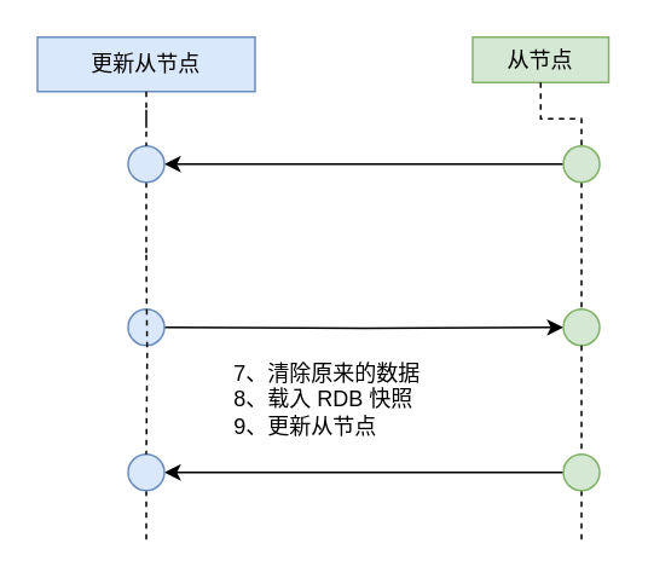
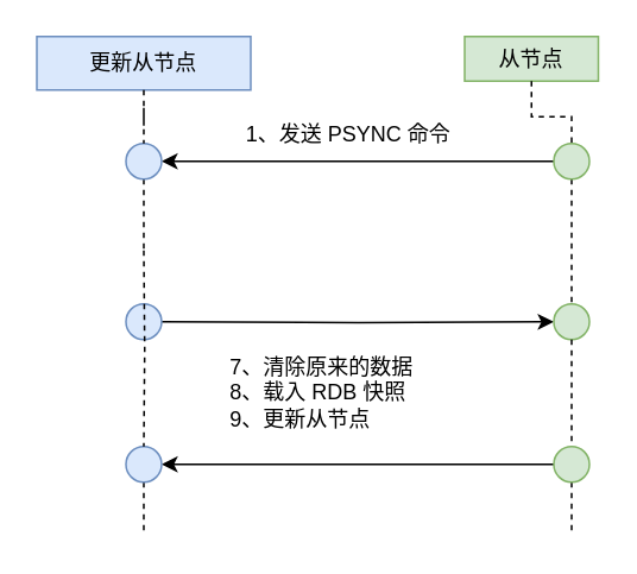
  <mxCell id="0" />
  <mxCell id="1" parent="0" />
  <mxCell id="2" style="edgeStyle=orthogonalEdgeStyle;rounded=0;orthogonalLoop=1;jettySize=auto;html=1;exitX=0.5;exitY=1;exitDx=0;exitDy=0;dashed=1;endArrow=none;endFill=0;startArrow=none;" edge="1" parent="1" source="14"><mxGeometry relative="1" as="geometry"><mxPoint x="80" y="300" as="targetPoint" /><mxPoint x="80" y="140" as="sourcePoint" /></mxGeometry></mxCell>
  <mxCell id="3" value="更新从节点" style="rounded=0;whiteSpace=wrap;html=1;fillColor=#dae8fc;strokeColor=#6c8ebf;" vertex="1" parent="1"><mxGeometry x="20" y="20" width="120" height="30" as="geometry" /></mxCell>
  <mxCell id="4" style="edgeStyle=orthogonalEdgeStyle;rounded=0;orthogonalLoop=1;jettySize=auto;html=1;exitX=0.5;exitY=1;exitDx=0;exitDy=0;endArrow=none;endFill=0;dashed=1;startArrow=none;" edge="1" parent="1" source="12"><mxGeometry relative="1" as="geometry"><mxPoint x="320" y="300" as="targetPoint" /></mxGeometry></mxCell>
  <mxCell id="5" value="从节点" style="rounded=0;whiteSpace=wrap;html=1;fillColor=#d5e8d4;strokeColor=#82b366;" vertex="1" parent="1"><mxGeometry x="260" y="20" width="75" height="25" as="geometry" /></mxCell>
  <mxCell id="6" style="edgeStyle=orthogonalEdgeStyle;rounded=0;orthogonalLoop=1;jettySize=auto;html=1;exitX=1;exitY=0.5;exitDx=0;exitDy=0;entryX=0;entryY=0.5;entryDx=0;entryDy=0;endArrow=classic;endFill=1;" edge="1" parent="1" target="8"><mxGeometry relative="1" as="geometry"><mxPoint x="90" y="180" as="sourcePoint" /></mxGeometry></mxCell>
  <mxCell id="7" value="" style="edgeStyle=orthogonalEdgeStyle;rounded=0;orthogonalLoop=1;jettySize=auto;html=1;exitX=0.5;exitY=1;exitDx=0;exitDy=0;dashed=1;endArrow=none;endFill=0;startArrow=none;" edge="1" parent="1" source="20"><mxGeometry relative="1" as="geometry"><mxPoint x="80" y="140" as="targetPoint" /><mxPoint x="80" y="90" as="sourcePoint" /></mxGeometry></mxCell>
  <mxCell id="8" value="" style="ellipse;whiteSpace=wrap;html=1;aspect=fixed;fillColor=#d5e8d4;strokeColor=#82b366;" vertex="1" parent="1"><mxGeometry x="310" y="170" width="20" height="20" as="geometry" /></mxCell>
  <mxCell id="9" value="" style="edgeStyle=orthogonalEdgeStyle;rounded=0;orthogonalLoop=1;jettySize=auto;html=1;exitX=0.5;exitY=1;exitDx=0;exitDy=0;endArrow=none;endFill=0;dashed=1;startArrow=none;" edge="1" parent="1" source="18" target="8"><mxGeometry relative="1" as="geometry"><mxPoint x="320" y="460" as="targetPoint" /><mxPoint x="320" y="90" as="sourcePoint" /></mxGeometry></mxCell>
  <mxCell id="10" value="" style="ellipse;whiteSpace=wrap;html=1;aspect=fixed;fillColor=#dae8fc;strokeColor=#6c8ebf;" vertex="1" parent="1"><mxGeometry x="70" y="170" width="20" height="20" as="geometry" /></mxCell>
  <mxCell id="11" style="edgeStyle=orthogonalEdgeStyle;rounded=0;orthogonalLoop=1;jettySize=auto;html=1;exitX=0;exitY=0.5;exitDx=0;exitDy=0;entryX=1;entryY=0.5;entryDx=0;entryDy=0;endArrow=classic;endFill=1;" edge="1" parent="1" source="12" target="14"><mxGeometry relative="1" as="geometry" /></mxCell>
  <mxCell id="12" value="" style="ellipse;whiteSpace=wrap;html=1;aspect=fixed;fillColor=#d5e8d4;strokeColor=#82b366;" vertex="1" parent="1"><mxGeometry x="310" y="250" width="20" height="20" as="geometry" /></mxCell>
  <mxCell id="13" value="" style="edgeStyle=orthogonalEdgeStyle;rounded=0;orthogonalLoop=1;jettySize=auto;html=1;exitX=0.5;exitY=1;exitDx=0;exitDy=0;endArrow=none;endFill=0;dashed=1;startArrow=none;" edge="1" parent="1" source="8" target="12"><mxGeometry relative="1" as="geometry"><mxPoint x="320" y="460" as="targetPoint" /><mxPoint x="320" y="190" as="sourcePoint" /></mxGeometry></mxCell>
  <mxCell id="14" value="" style="ellipse;whiteSpace=wrap;html=1;aspect=fixed;fillColor=#dae8fc;strokeColor=#6c8ebf;" vertex="1" parent="1"><mxGeometry x="70" y="250" width="20" height="20" as="geometry" /></mxCell>
  <mxCell id="15" value="" style="edgeStyle=orthogonalEdgeStyle;rounded=0;orthogonalLoop=1;jettySize=auto;html=1;exitX=0.5;exitY=1;exitDx=0;exitDy=0;dashed=1;endArrow=none;endFill=0;startArrow=none;" edge="1" parent="1" target="14"><mxGeometry relative="1" as="geometry"><mxPoint x="80" y="460" as="targetPoint" /><mxPoint x="80" y="140" as="sourcePoint" /></mxGeometry></mxCell>
  <mxCell id="16" value="&lt;div style=&quot;text-align: left&quot;&gt;7、清除原来的数据&lt;/div&gt;&lt;div style=&quot;text-align: left&quot;&gt;8、载入 RDB&amp;nbsp;快照&lt;/div&gt;&lt;div style=&quot;text-align: left&quot;&gt;9、更新从节点&lt;/div&gt;" style="text;html=1;strokeColor=none;fillColor=none;align=center;verticalAlign=middle;whiteSpace=wrap;rounded=0;" vertex="1" parent="1"><mxGeometry x="80" y="205" width="200" height="30" as="geometry" /></mxCell>
  <mxCell id="17" style="edgeStyle=orthogonalEdgeStyle;rounded=0;orthogonalLoop=1;jettySize=auto;html=1;exitX=0;exitY=0.5;exitDx=0;exitDy=0;entryX=1;entryY=0.5;entryDx=0;entryDy=0;endArrow=classic;endFill=1;" edge="1" parent="1" source="18" target="20"><mxGeometry relative="1" as="geometry" /></mxCell>
  <mxCell id="18" value="" style="ellipse;whiteSpace=wrap;html=1;aspect=fixed;fillColor=#d5e8d4;strokeColor=#82b366;" vertex="1" parent="1"><mxGeometry x="310" y="80" width="20" height="20" as="geometry" /></mxCell>
  <mxCell id="19" value="" style="edgeStyle=orthogonalEdgeStyle;rounded=0;orthogonalLoop=1;jettySize=auto;html=1;exitX=0.5;exitY=1;exitDx=0;exitDy=0;endArrow=none;endFill=0;dashed=1;" edge="1" parent="1" source="5" target="18"><mxGeometry relative="1" as="geometry"><mxPoint x="320" y="170" as="targetPoint" /><mxPoint x="320" y="50" as="sourcePoint" /></mxGeometry></mxCell>
  <mxCell id="20" value="" style="ellipse;whiteSpace=wrap;html=1;aspect=fixed;fillColor=#dae8fc;strokeColor=#6c8ebf;" vertex="1" parent="1"><mxGeometry x="70" y="80" width="20" height="20" as="geometry" /></mxCell>
  <mxCell id="21" value="" style="edgeStyle=orthogonalEdgeStyle;rounded=0;orthogonalLoop=1;jettySize=auto;html=1;exitX=0.5;exitY=1;exitDx=0;exitDy=0;dashed=1;endArrow=none;endFill=0;" edge="1" parent="1" source="3" target="20"><mxGeometry relative="1" as="geometry"><mxPoint x="80" y="140" as="targetPoint" /><mxPoint x="80" y="50" as="sourcePoint" /></mxGeometry></mxCell>
+ <mxCell id="22" value="&lt;div style=&quot;text-align: left&quot;&gt;1、发送 PSYNC 命令&lt;/div&gt;" style="text;html=1;strokeColor=none;fillColor=none;align=center;verticalAlign=middle;whiteSpace=wrap;rounded=0;" vertex="1" parent="1"><mxGeometry x="100" y="60" width="190" height="30" as="geometry" /></mxCell>
